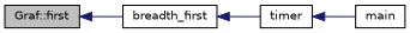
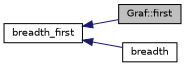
  digraph {
    fontname="DejaVu Sans"
    rankdir=LR
    node [color=black fillcolor=white fontname="DejaVu Sans" fontsize=10 shape=record style=filled]
    edge [color=midnightblue dir=back fontname="DejaVu Sans" fontsize=10 labelfontname=Helvetica labelfontsize=10 style=solid]
    n1 [fillcolor=grey75 fontcolor=black height=0.2 label="Graf::first" width=0.4]
    n2 [height=0.2 label=breadth_first width=0.4]
-   n3 [height=0.2 label=timer width=0.4]
-   n4 [height=0.2 label=main width=0.4]
-   n1 -> n2
+   n3 [height=0.2 label=breadth width=0.4]
+   n2 -> n1
    n2 -> n3
-   n3 -> n4
  }
